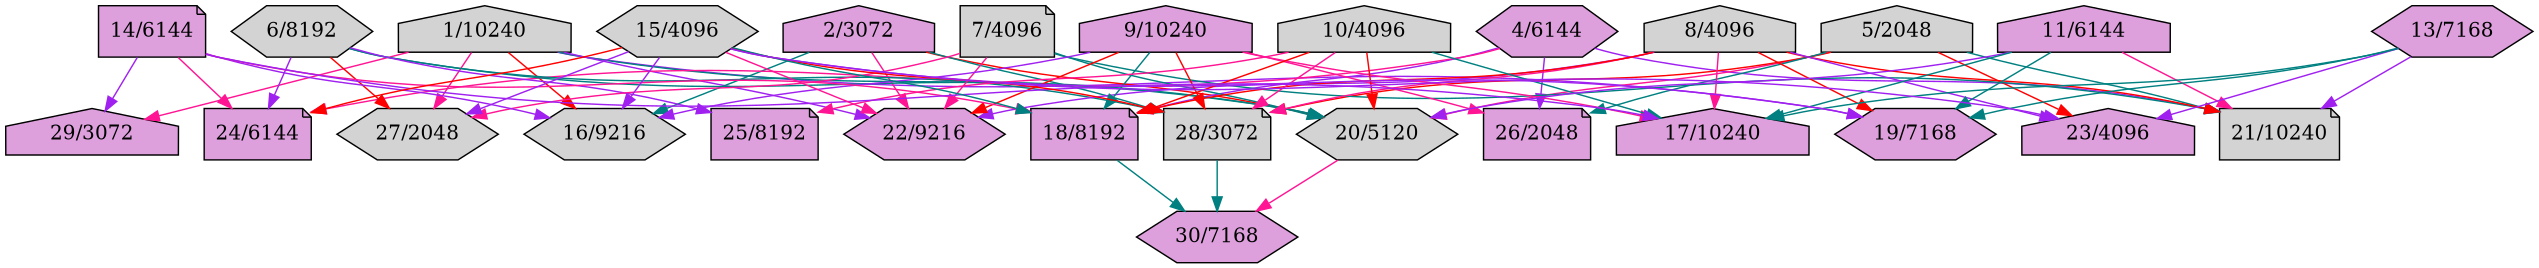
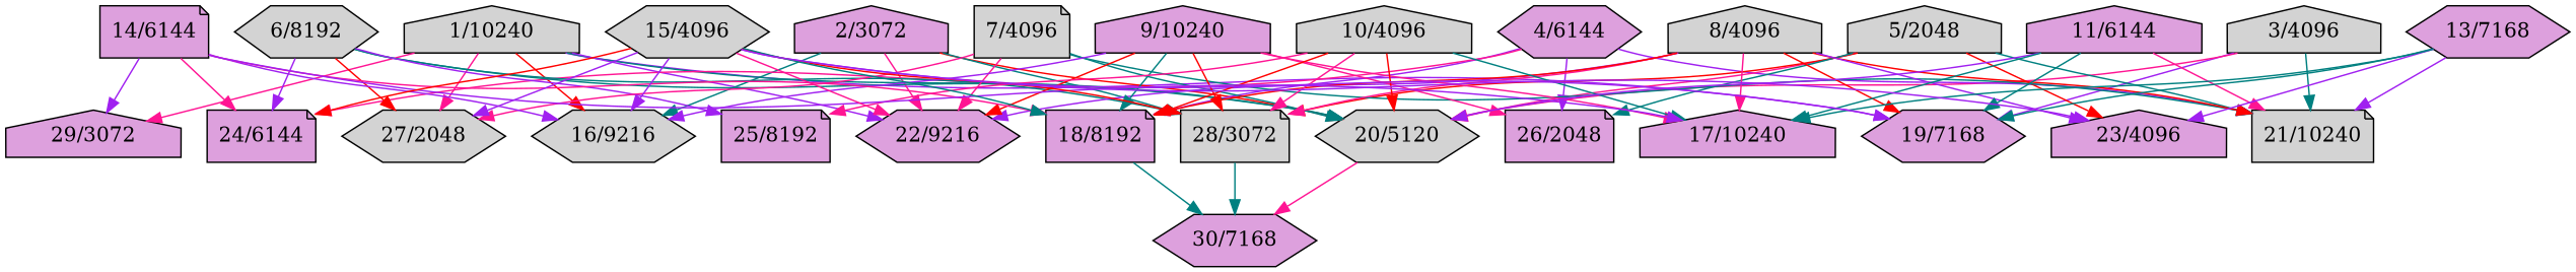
  digraph {
    node [alpha=0.02 fillcolor=plum shape=house style=filled]
    edge [color=purple]
    "1/10240" [alpha=0.10 fillcolor=lightgrey]
    "16/9216" [alpha=0.14 fillcolor=lightgrey shape=hexagon]
    "19/7168" [alpha=0.12 shape=hexagon]
    "20/5120" [fillcolor=lightgrey shape=hexagon]
    "22/9216" [shape=hexagon]
    "27/2048" [alpha=0.10 fillcolor=lightgrey shape=hexagon]
    "29/3072" [alpha=0.19]
    "30/7168" [alpha=0.19 shape=hexagon]
    "2/3072" [alpha=0.11]
    "28/3072" [alpha=0.03 fillcolor=lightgrey shape=note]
+   "3/4096" [alpha=0.04 fillcolor=lightgrey]
    "21/10240" [alpha=0.09 fillcolor=lightgrey shape=note]
    "4/6144" [alpha=0.06 shape=hexagon]
    "18/8192" [alpha=0.04 shape=note]
    "24/6144" [alpha=0.08 shape=note]
    "26/2048" [alpha=0.13 shape=note]
    "5/2048" [alpha=0.06 fillcolor=lightgrey]
    "23/4096"
    "6/8192" [alpha=0.15 fillcolor=lightgrey shape=hexagon]
    "25/8192" [alpha=0.09 shape=note]
    "7/4096" [alpha=0.13 fillcolor=lightgrey shape=note]
    "8/4096" [alpha=0.03 fillcolor=lightgrey]
    "17/10240" [alpha=0.05]
    "9/10240"
    "10/4096" [alpha=0.11 fillcolor=lightgrey]
    "11/6144" [alpha=0.19]
    "13/7168" [alpha=0.07 shape=hexagon]
    "14/6144" [alpha=0.16 shape=note]
    "15/4096" [alpha=0.11 fillcolor=lightgrey shape=hexagon]
    "1/10240" -> "16/9216" [color=red]
    "1/10240" -> "19/7168"
    "1/10240" -> "20/5120" [color=teal]
    "1/10240" -> "22/9216"
    "1/10240" -> "27/2048" [color=deeppink]
    "1/10240" -> "29/3072" [color=deeppink]
    "20/5120" -> "30/7168" [color=deeppink]
    "2/3072" -> "16/9216" [color=teal]
    "2/3072" -> "20/5120" [color=red]
    "2/3072" -> "22/9216" [color=deeppink]
    "2/3072" -> "28/3072" [color=teal]
    "28/3072" -> "30/7168" [color=teal]
+   "3/4096" -> "19/7168"
+   "3/4096" -> "20/5120" [color=deeppink]
+   "3/4096" -> "21/10240" [color=teal]
    "4/6144" -> "21/10240"
    "4/6144" -> "18/8192"
    "4/6144" -> "24/6144" [color=deeppink]
    "4/6144" -> "26/2048"
    "18/8192" -> "30/7168" [color=teal]
    "5/2048" -> "20/5120" [color=deeppink]
    "5/2048" -> "28/3072" [color=red]
    "5/2048" -> "21/10240" [color=teal]
    "5/2048" -> "26/2048" [color=teal]
    "5/2048" -> "23/4096" [color=red]
    "6/8192" -> "20/5120" [color=teal]
    "6/8192" -> "27/2048" [color=red]
    "6/8192" -> "28/3072" [color=teal]
    "6/8192" -> "24/6144"
    "6/8192" -> "25/8192"
    "7/4096" -> "20/5120" [color=teal]
    "7/4096" -> "22/9216" [color=deeppink]
    "7/4096" -> "27/2048" [color=deeppink]
    "7/4096" -> "21/10240" [color=teal]
    "8/4096" -> "19/7168" [color=red]
    "8/4096" -> "22/9216"
    "8/4096" -> "28/3072" [color=deeppink]
    "8/4096" -> "21/10240" [color=red]
    "8/4096" -> "18/8192" [color=red]
    "8/4096" -> "23/4096"
    "8/4096" -> "17/10240" [color=deeppink]
    "9/10240" -> "16/9216"
    "9/10240" -> "22/9216" [color=red]
    "9/10240" -> "28/3072" [color=red]
    "9/10240" -> "18/8192" [color=teal]
    "9/10240" -> "26/2048" [color=deeppink]
    "9/10240" -> "17/10240" [color=deeppink]
    "10/4096" -> "20/5120" [color=red]
    "10/4096" -> "28/3072" [color=deeppink]
    "10/4096" -> "18/8192" [color=red]
    "10/4096" -> "25/8192" [color=deeppink]
    "10/4096" -> "17/10240" [color=teal]
    "11/6144" -> "19/7168" [color=teal]
    "11/6144" -> "20/5120"
    "11/6144" -> "21/10240" [color=deeppink]
    "11/6144" -> "17/10240" [color=teal]
    "13/7168" -> "19/7168" [color=teal]
    "13/7168" -> "21/10240"
    "13/7168" -> "23/4096"
    "13/7168" -> "17/10240" [color=teal]
    "14/6144" -> "16/9216"
    "14/6144" -> "29/3072"
    "14/6144" -> "18/8192" [color=deeppink]
    "14/6144" -> "24/6144" [color=deeppink]
    "14/6144" -> "17/10240"
    "15/4096" -> "16/9216"
    "15/4096" -> "19/7168"
    "15/4096" -> "22/9216" [color=deeppink]
    "15/4096" -> "27/2048"
    "15/4096" -> "28/3072" [color=red]
    "15/4096" -> "18/8192" [color=teal]
    "15/4096" -> "24/6144" [color=red]
    "15/4096" -> "23/4096"
  }
